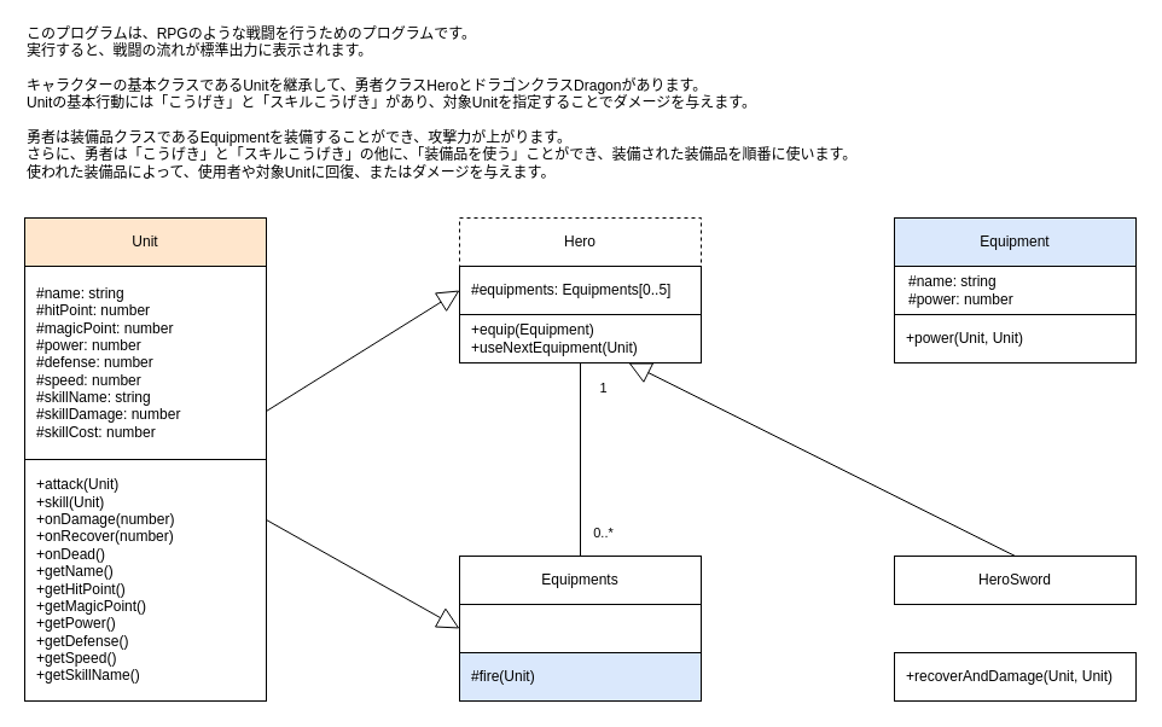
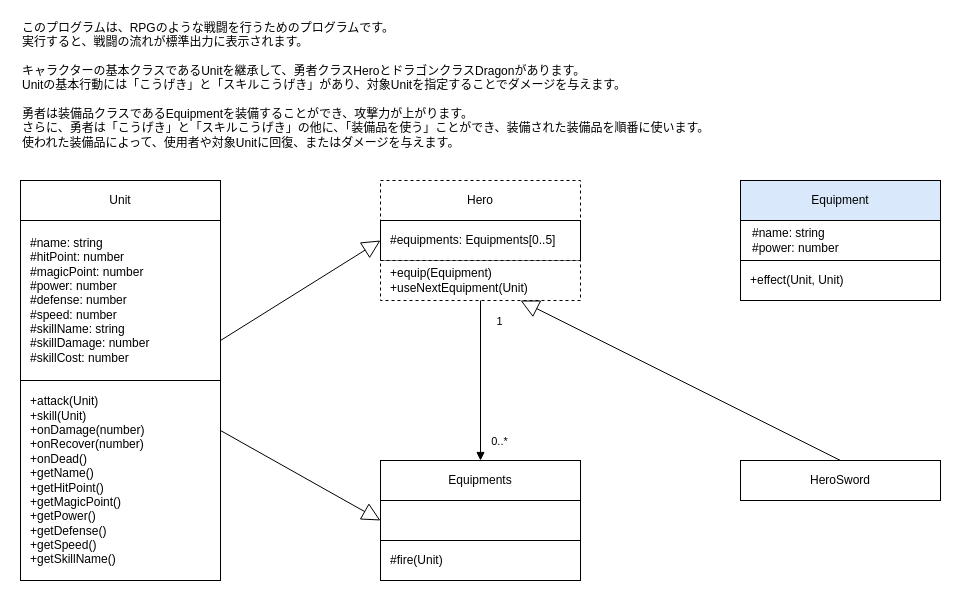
  <mxCell id="0" />
  <mxCell id="1" parent="0" />
  <mxCell id="2" value="" style="group" vertex="1" connectable="0" parent="1"><mxGeometry x="380" y="180" width="200" height="120" as="geometry" /></mxCell>
  <mxCell id="3" value="Hero" style="rounded=0;whiteSpace=wrap;html=1;align=center;dashed=1;" parent="2" vertex="1"><mxGeometry width="200" height="40" as="geometry" /></mxCell>
  <mxCell id="4" value="&lt;span style=&quot;&quot;&gt;#equipments: Equipments[0..5]&lt;/span&gt;" style="rounded=0;whiteSpace=wrap;html=1;align=left;spacing=10;" vertex="1" parent="2"><mxGeometry y="40" width="200" height="40" as="geometry" /></mxCell>
- <mxCell id="5" value="&lt;span&gt;+equip(Equipment)&lt;br&gt;+useNextEquipment(Unit)&lt;br&gt;&lt;/span&gt;" style="rounded=0;whiteSpace=wrap;html=1;align=left;spacing=10;" vertex="1" parent="2"><mxGeometry y="80" width="200" height="40" as="geometry" /></mxCell>
+ <mxCell id="5" value="&lt;span&gt;+equip(Equipment)&lt;br&gt;+useNextEquipment(Unit)&lt;br&gt;&lt;/span&gt;" style="rounded=0;whiteSpace=wrap;html=1;align=left;spacing=10;dashed=1;" vertex="1" parent="2"><mxGeometry y="80" width="200" height="40" as="geometry" /></mxCell>
  <mxCell id="6" value="" style="endArrow=block;endSize=16;endFill=0;html=1;exitX=0.5;exitY=0;exitDx=0;exitDy=0;" edge="1" parent="1" source="22" target="5"><mxGeometry width="160" relative="1" as="geometry"><mxPoint x="240" y="660" as="sourcePoint" /><mxPoint x="400" y="660" as="targetPoint" /></mxGeometry></mxCell>
  <mxCell id="7" value="" style="endArrow=block;endSize=16;endFill=0;html=1;entryX=0;entryY=0.5;entryDx=0;entryDy=0;exitX=1;exitY=0.75;exitDx=0;exitDy=0;" edge="1" parent="1" source="14" target="4"><mxGeometry width="160" relative="1" as="geometry"><mxPoint x="250" y="320" as="sourcePoint" /><mxPoint x="420" y="510" as="targetPoint" /></mxGeometry></mxCell>
  <mxCell id="8" value="" style="endArrow=block;endSize=16;endFill=0;html=1;exitX=1;exitY=0.25;exitDx=0;exitDy=0;entryX=0;entryY=0.5;entryDx=0;entryDy=0;" edge="1" parent="1" source="15" target="26"><mxGeometry width="160" relative="1" as="geometry"><mxPoint x="260" y="380" as="sourcePoint" /><mxPoint x="420" y="380" as="targetPoint" /></mxGeometry></mxCell>
- <mxCell id="9" value="" style="endArrow=none;html=1;edgeStyle=orthogonalEdgeStyle;exitX=0.5;exitY=1;exitDx=0;exitDy=0;entryX=0.5;entryY=0;entryDx=0;entryDy=0;" edge="1" parent="1" source="5" target="25"><mxGeometry relative="1" as="geometry"><mxPoint x="440" y="660" as="sourcePoint" /><mxPoint x="600" y="660" as="targetPoint" /></mxGeometry></mxCell>
+ <mxCell id="9" value="" style="endArrow=block;html=1;edgeStyle=orthogonalEdgeStyle;exitX=0.5;exitY=1;exitDx=0;exitDy=0;entryX=0.5;entryY=0;entryDx=0;entryDy=0;" edge="1" parent="1" source="5" target="25"><mxGeometry relative="1" as="geometry"><mxPoint x="440" y="660" as="sourcePoint" /><mxPoint x="600" y="660" as="targetPoint" /></mxGeometry></mxCell>
  <mxCell id="10" value="1" style="edgeLabel;html=1;align=center;verticalAlign=middle;resizable=0;points=[];" vertex="1" connectable="0" parent="1"><mxGeometry x="650" y="390" as="geometry"><mxPoint x="-152" y="-70" as="offset" /></mxGeometry></mxCell>
  <mxCell id="11" value="0..*" style="edgeLabel;html=1;align=center;verticalAlign=middle;resizable=0;points=[];" vertex="1" connectable="0" parent="1"><mxGeometry x="650" y="510" as="geometry"><mxPoint x="-152" y="-70" as="offset" /></mxGeometry></mxCell>
  <mxCell id="12" value="" style="group" vertex="1" connectable="0" parent="1"><mxGeometry x="20" y="180" width="200" height="400" as="geometry" /></mxCell>
- <mxCell id="13" value="Unit" style="rounded=0;whiteSpace=wrap;html=1;fillColor=#ffe6cc;" parent="12" vertex="1"><mxGeometry width="200" height="40" as="geometry" /></mxCell>
+ <mxCell id="13" value="Unit" style="rounded=0;whiteSpace=wrap;html=1;" parent="12" vertex="1"><mxGeometry width="200" height="40" as="geometry" /></mxCell>
  <mxCell id="14" value="#name: string&lt;br&gt;#hitPoint: number&lt;br&gt;#magicPoint: number&lt;br&gt;#power: number&lt;br&gt;#defense: number&lt;br&gt;#speed: number&lt;br&gt;#skillName: string&lt;br&gt;#skillDamage: number&lt;br&gt;#skillCost: number" style="rounded=0;whiteSpace=wrap;html=1;align=left;spacingLeft=0;spacingBottom=0;spacingTop=0;spacing=10;" parent="12" vertex="1"><mxGeometry y="40" width="200" height="160" as="geometry" /></mxCell>
  <mxCell id="15" value="+attack(Unit)&lt;br&gt;+skill(Unit)&lt;br&gt;+onDamage(number)&lt;br&gt;+onRecover(number)&lt;br&gt;+onDead()&lt;br&gt;+getName()&lt;br&gt;+getHitPoint()&lt;br&gt;+getMagicPoint()&lt;br&gt;+getPower()&lt;br&gt;+getDefense()&lt;br&gt;+getSpeed()&lt;br&gt;+getSkillName()" style="rounded=0;whiteSpace=wrap;html=1;align=left;spacing=10;" parent="12" vertex="1"><mxGeometry y="200" width="200" height="200" as="geometry" /></mxCell>
  <mxCell id="16" style="edgeStyle=none;html=1;exitX=0.5;exitY=0;exitDx=0;exitDy=0;" edge="1" parent="12" source="15" target="14"><mxGeometry x="120" y="140" as="geometry" /></mxCell>
  <mxCell id="17" value="" style="group" vertex="1" connectable="0" parent="1"><mxGeometry x="740" y="180" width="200" height="120" as="geometry" /></mxCell>
- <mxCell id="18" value="+power(Unit, Unit)" style="rounded=0;whiteSpace=wrap;html=1;align=left;spacing=10;" vertex="1" parent="17"><mxGeometry y="80" width="200" height="40" as="geometry" /></mxCell>
+ <mxCell id="18" value="+effect(Unit, Unit)" style="rounded=0;whiteSpace=wrap;html=1;align=left;spacing=10;" vertex="1" parent="17"><mxGeometry y="80" width="200" height="40" as="geometry" /></mxCell>
  <mxCell id="19" value="Equipment" style="rounded=0;whiteSpace=wrap;html=1;align=center;fillColor=#dae8fc;" parent="17" vertex="1"><mxGeometry width="200" height="40" as="geometry" /></mxCell>
  <mxCell id="20" value="#name: string&lt;br&gt;#power: number" style="rounded=0;whiteSpace=wrap;html=1;align=left;spacing=12;" parent="17" vertex="1"><mxGeometry y="40" width="200" height="40" as="geometry" /></mxCell>
  <mxCell id="21" value="" style="group" vertex="1" connectable="0" parent="1"><mxGeometry x="740" y="460" width="200" height="120" as="geometry" /></mxCell>
  <mxCell id="22" value="HeroSword" style="rounded=0;whiteSpace=wrap;html=1;align=center;" parent="21" vertex="1"><mxGeometry width="200" height="40" as="geometry" /></mxCell>
- <mxCell id="23" value="+recoverAndDamage(Unit, Unit)" style="rounded=0;whiteSpace=wrap;html=1;align=left;spacing=10;" vertex="1" parent="21"><mxGeometry y="80" width="200" height="40" as="geometry" /></mxCell>
  <mxCell id="24" value="" style="group" vertex="1" connectable="0" parent="1"><mxGeometry x="380" y="460" width="200" height="120" as="geometry" /></mxCell>
  <mxCell id="25" value="Equipments" style="rounded=0;whiteSpace=wrap;html=1;align=center;" parent="24" vertex="1"><mxGeometry width="200" height="40" as="geometry" /></mxCell>
  <mxCell id="26" value="" style="rounded=0;whiteSpace=wrap;html=1;align=left;spacing=10;" vertex="1" parent="24"><mxGeometry y="40" width="200" height="40" as="geometry" /></mxCell>
- <mxCell id="27" value="#fire(Unit)" style="rounded=0;whiteSpace=wrap;html=1;align=left;spacing=10;fillColor=#dae8fc;" vertex="1" parent="24"><mxGeometry y="80" width="200" height="40" as="geometry" /></mxCell>
+ <mxCell id="27" value="#fire(Unit)" style="rounded=0;whiteSpace=wrap;html=1;align=left;spacing=10;" vertex="1" parent="24"><mxGeometry y="80" width="200" height="40" as="geometry" /></mxCell>
  <mxCell id="28" value="このプログラムは、RPGのような戦闘を行うためのプログラムです。&lt;br&gt;実行すると、戦闘の流れが標準出力に表示されます。&lt;br&gt;&lt;br&gt;&lt;div&gt;&lt;span&gt;キャラクターの基本クラスであるUnitを継承して、勇者クラスHeroとドラゴンクラスDragonがあります。&lt;/span&gt;&lt;/div&gt;&lt;div&gt;&lt;span&gt;Unitの基本行動には「こうげき」と「スキルこうげき」があり、対象Unitを指定することでダメージを与えます。&lt;/span&gt;&lt;/div&gt;&lt;div&gt;&lt;span&gt;&lt;br&gt;&lt;/span&gt;&lt;/div&gt;&lt;div&gt;勇者は装備品クラスであるEquipmentを装備することができ、攻撃力が上がります。&lt;/div&gt;&lt;div&gt;さらに、勇者は「こうげき」と「スキルこうげき」の他に、「装備品を使う」ことができ、装備された装備品を順番に使います。&lt;/div&gt;&lt;div&gt;使われた装備品によって、使用者や対象Unitに回復、またはダメージを与えます。&lt;/div&gt;" style="text;html=1;align=left;verticalAlign=middle;resizable=0;points=[];autosize=1;strokeColor=none;" vertex="1" parent="1"><mxGeometry x="20" y="20" width="610" height="130" as="geometry" /></mxCell>
